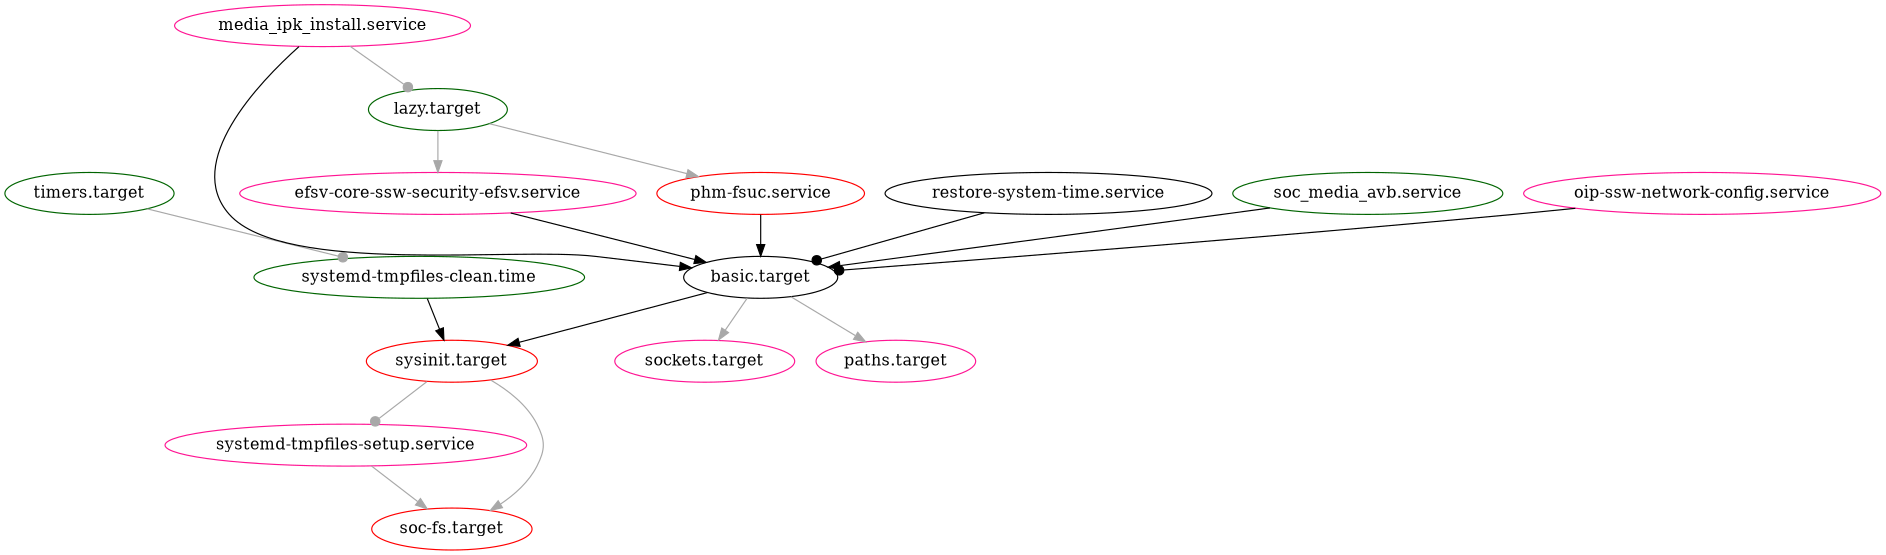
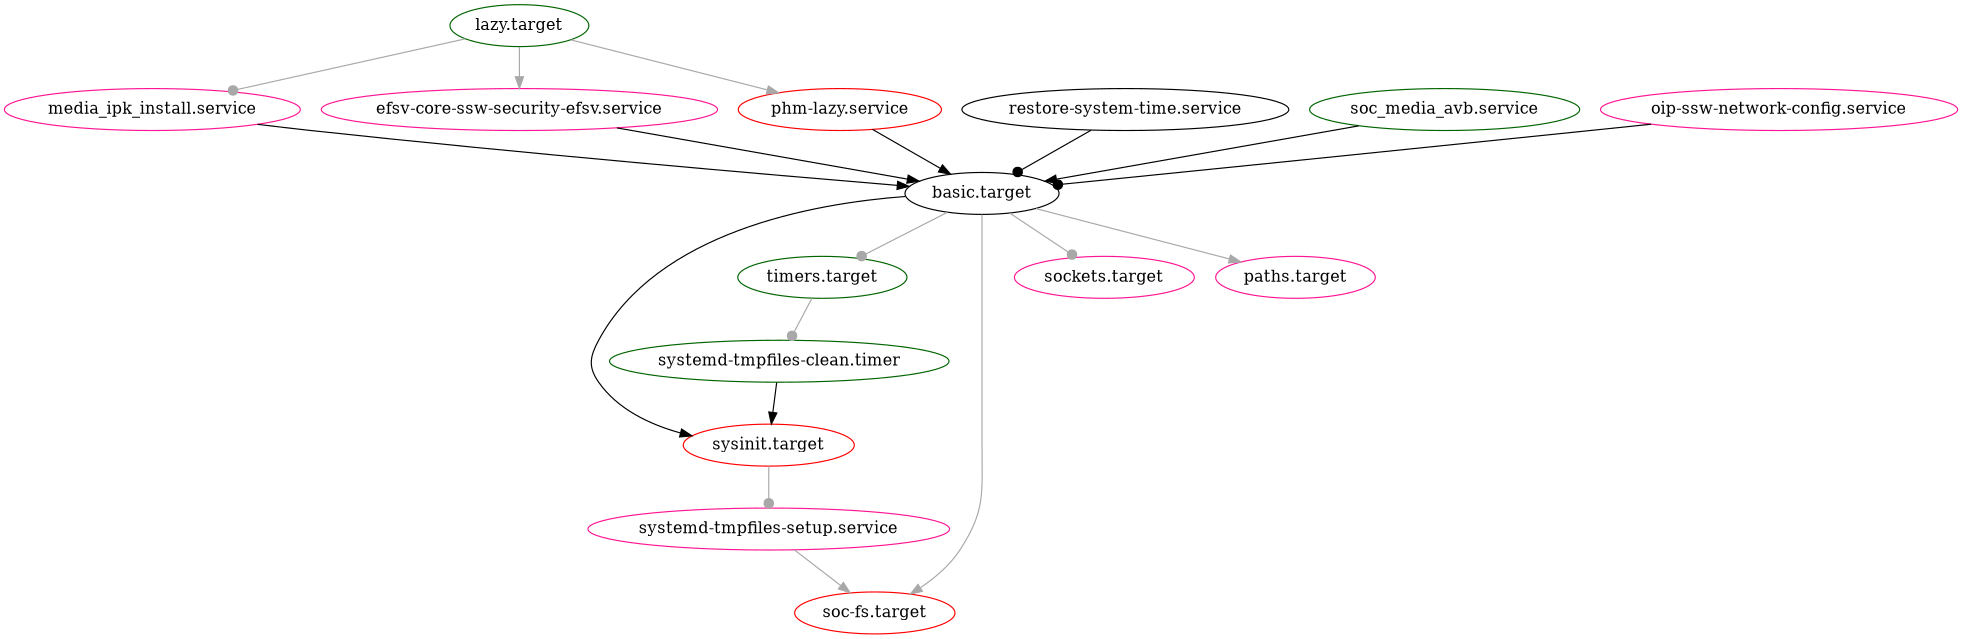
  digraph {
    node [color=deeppink]
    edge [arrowhead=normal color=grey66]
    "sysinit.target" [color=red]
    "systemd-tmpfiles-setup.service"
    n3 [color=red label="soc-fs.target"]
    "timers.target" [color=darkgreen]
-   "systemd-tmpfiles-clean.timer" [color=darkgreen label="systemd-tmpfiles-clean.time"]
+   "systemd-tmpfiles-clean.timer" [color=darkgreen]
    n6 [label="media_ipk_install.service"]
    "basic.target" [color=black]
    "sockets.target"
    "paths.target"
    "restore-system-time.service" [color=black]
    "lazy.target" [color=darkgreen]
    n12 [label="efsv-core-ssw-security-efsv.service"]
-   "phm-fsuc.service" [color=red]
+   "phm-fsuc.service" [color=red label="phm-lazy.service"]
    "soc_media_avb.service" [color=darkgreen]
    "oip-ssw-network-config.service"
    "sysinit.target" -> "systemd-tmpfiles-setup.service" [arrowhead=dot]
-   "sysinit.target" -> n3
+   "basic.target" -> n3
    "systemd-tmpfiles-setup.service" -> n3
    "timers.target" -> "systemd-tmpfiles-clean.timer" [arrowhead=dot]
    "systemd-tmpfiles-clean.timer" -> "sysinit.target" [color=black]
    n6 -> "basic.target" [color=black]
    "basic.target" -> "sysinit.target" [color=black]
-   "basic.target" -> "sockets.target"
+   "basic.target" -> "timers.target" [arrowhead=dot]
+   "basic.target" -> "sockets.target" [arrowhead=dot]
    "basic.target" -> "paths.target"
    "restore-system-time.service" -> "basic.target" [arrowhead=dot color=black]
-   n6 -> "lazy.target" [arrowhead=dot]
+   "lazy.target" -> n6 [arrowhead=dot]
    "lazy.target" -> n12
    "lazy.target" -> "phm-fsuc.service"
    n12 -> "basic.target" [color=black]
    "phm-fsuc.service" -> "basic.target" [color=black]
    "soc_media_avb.service" -> "basic.target" [color=black]
    "oip-ssw-network-config.service" -> "basic.target" [arrowhead=dot color=black]
  }
